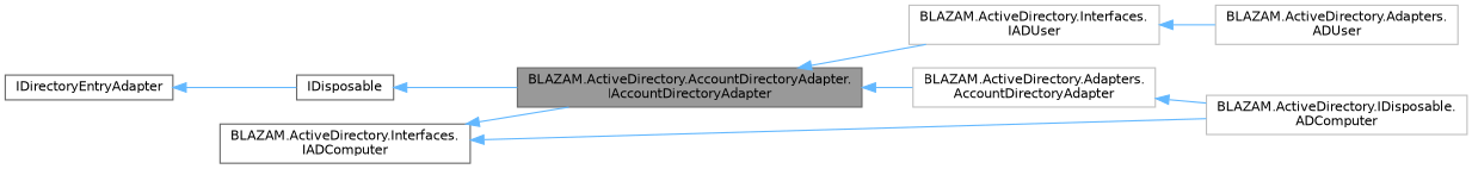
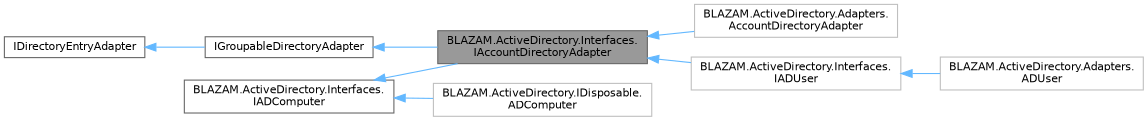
  digraph {
    rankdir=LR
    node [color=gray40 fillcolor=white fontname=Helvetica fontsize=10 shape=box style=filled]
    edge [color=steelblue1 dir=back fontname=Helvetica fontsize=10 labelfontname=Helvetica labelfontsize=10 style=solid]
-   n1 [fillcolor=grey60 fontcolor=black height=0.2 label="BLAZAM.ActiveDirectory.AccountDirectoryAdapter.\lIAccountDirectoryAdapter" width=0.4]
+   n1 [fillcolor=grey60 fontcolor=black height=0.2 label="BLAZAM.ActiveDirectory.Interfaces.\lIAccountDirectoryAdapter" width=0.4]
    n2 [color=grey75 height=0.2 label="BLAZAM.ActiveDirectory.Adapters.\lAccountDirectoryAdapter" width=0.4]
    n3 [color=grey75 height=0.2 label="BLAZAM.ActiveDirectory.Interfaces.\lIADUser" width=0.4]
    n4 [color=grey75 height=0.2 label="BLAZAM.ActiveDirectory.IDisposable.\lADComputer" width=0.4]
    n5 [height=0.2 label="BLAZAM.ActiveDirectory.Interfaces.\lIADComputer" width=0.4]
    n6 [color=grey75 height=0.2 label="BLAZAM.ActiveDirectory.Adapters.\lADUser" width=0.4]
-   n7 [height=0.2 label=IDisposable width=0.4]
+   n7 [height=0.2 label=IGroupableDirectoryAdapter width=0.4]
    n8 [height=0.2 label=IDirectoryEntryAdapter width=0.4]
    n1 -> n2
    n1 -> n3
-   n2 -> n4
    n3 -> n6
    n5 -> n1
    n5 -> n4
    n7 -> n1
    n8 -> n7
  }
